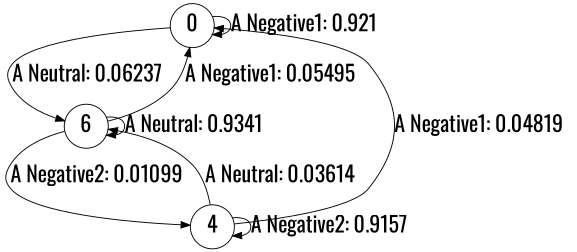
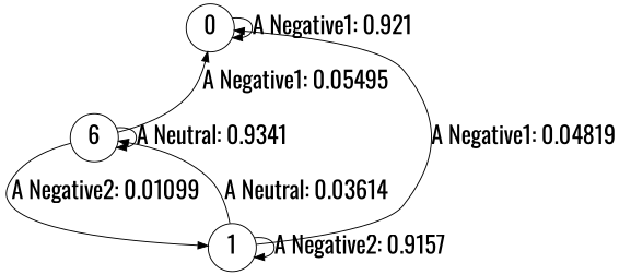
  digraph {
    fontname=Oswald
    node [fontname=Oswald fontsize=24 shape=circle]
    edge [fontname=Oswald fontsize=24]
    0
    n2 [label=6]
-   1 [label=4]
+   1
    0 -> 0 [label="A Negative1: 0.921    "]
-   0 -> n2 [label="A Neutral: 0.06237  "]
    n2 -> 0 [label="A Negative1: 0.05495  "]
    n2 -> n2 [label="A Neutral: 0.9341   "]
    n2 -> 1 [label="A Negative2: 0.01099  "]
    1 -> 0 [label="A Negative1: 0.04819  "]
    1 -> n2 [label="A Neutral: 0.03614  "]
    1 -> 1 [label="A Negative2: 0.9157   "]
  }
